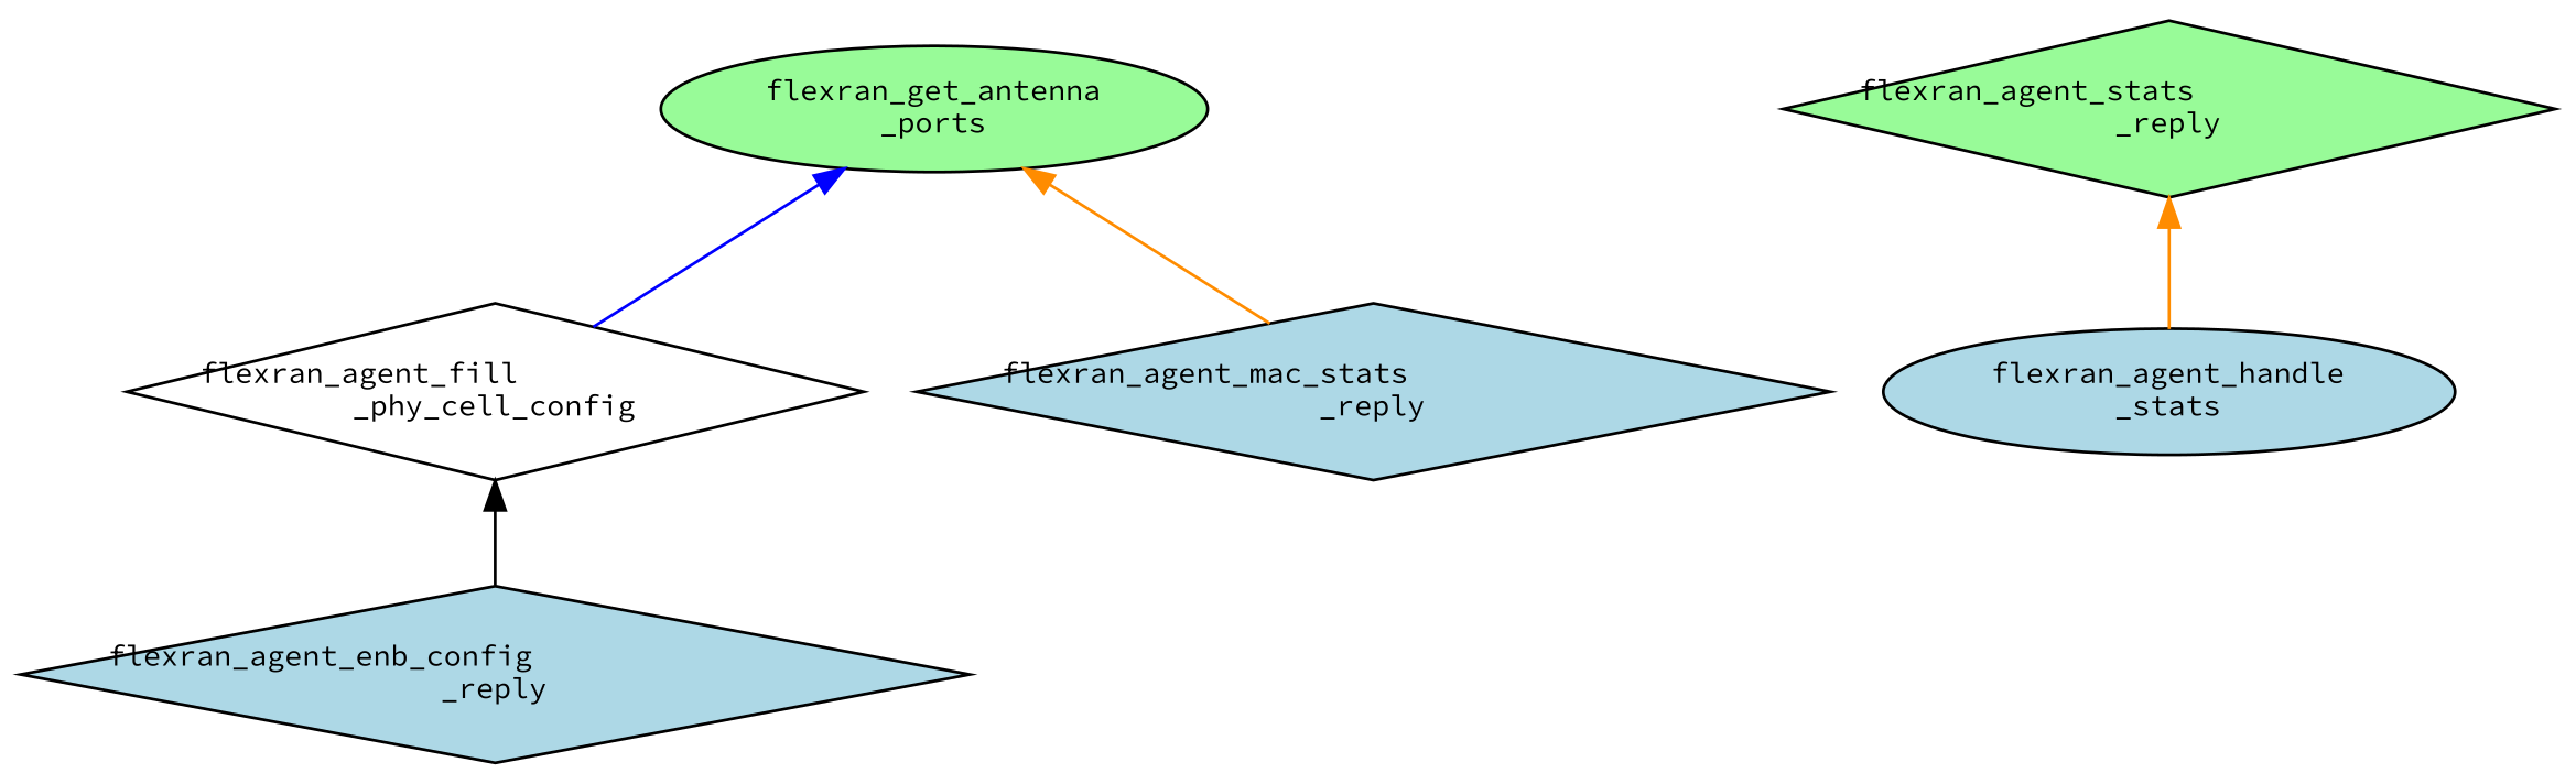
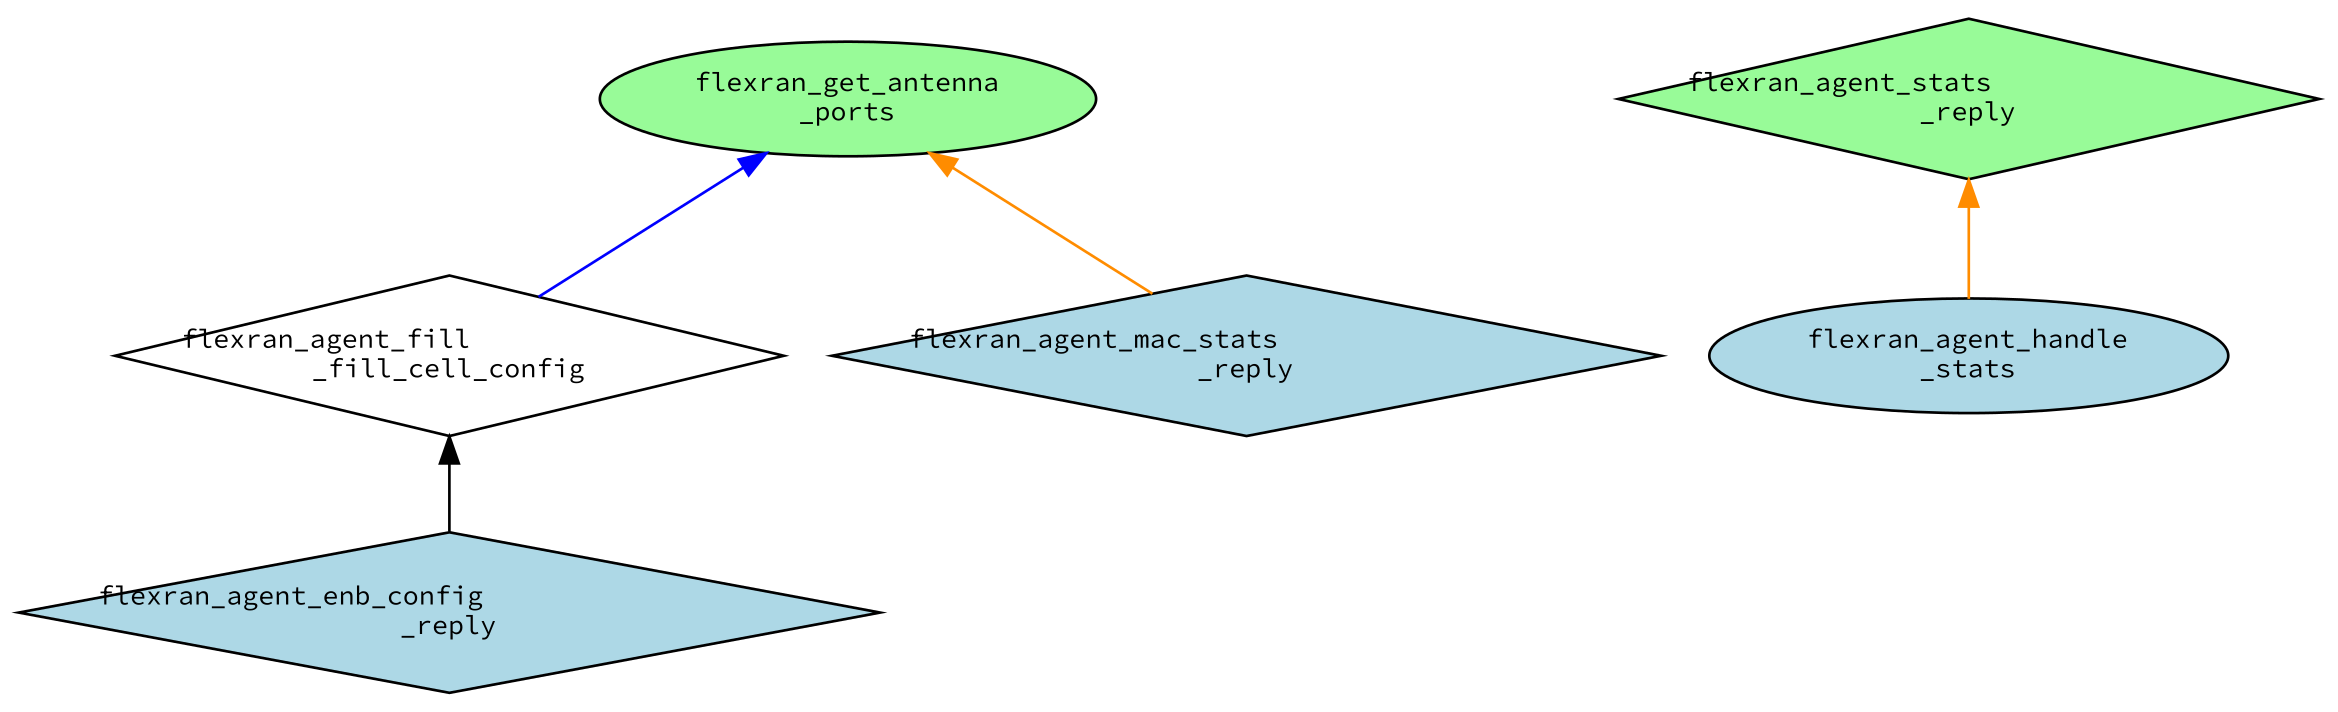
  digraph {
    fontname="Source Code Pro"
    rankdir=TB
    node [color=black fillcolor=lightblue fontname="Source Code Pro" fontsize=10 shape=diamond style=filled]
    edge [color=darkorange dir=back fontname="Source Code Pro" fontsize=10 labelfontname=Helvetica labelfontsize=10 style=solid]
    n1 [fillcolor=palegreen fontcolor=black height=0.2 label="flexran_get_antenna\l_ports" shape=ellipse width=0.4]
-   n2 [fillcolor=white height=0.2 label="flexran_agent_fill\l_phy_cell_config" width=0.4]
+   n2 [fillcolor=white height=0.2 label="flexran_agent_fill\l_fill_cell_config" width=0.4]
    n3 [height=0.2 label="flexran_agent_mac_stats\l_reply" width=0.4]
    n4 [height=0.2 label="flexran_agent_enb_config\l_reply" width=0.4]
    n5 [fillcolor=palegreen height=0.2 label="flexran_agent_stats\l_reply" width=0.4]
    n6 [height=0.2 label="flexran_agent_handle\l_stats" shape=ellipse width=0.4]
    n1 -> n2 [color=blue]
    n1 -> n3
    n2 -> n4 [color=black]
    n5 -> n6
  }
